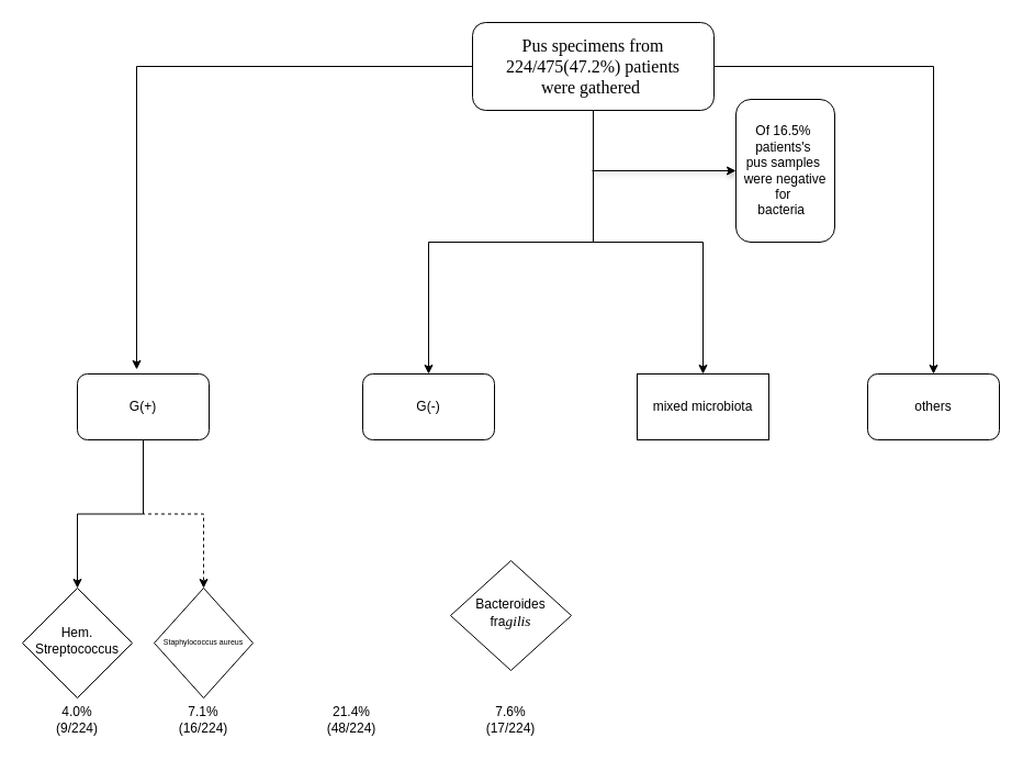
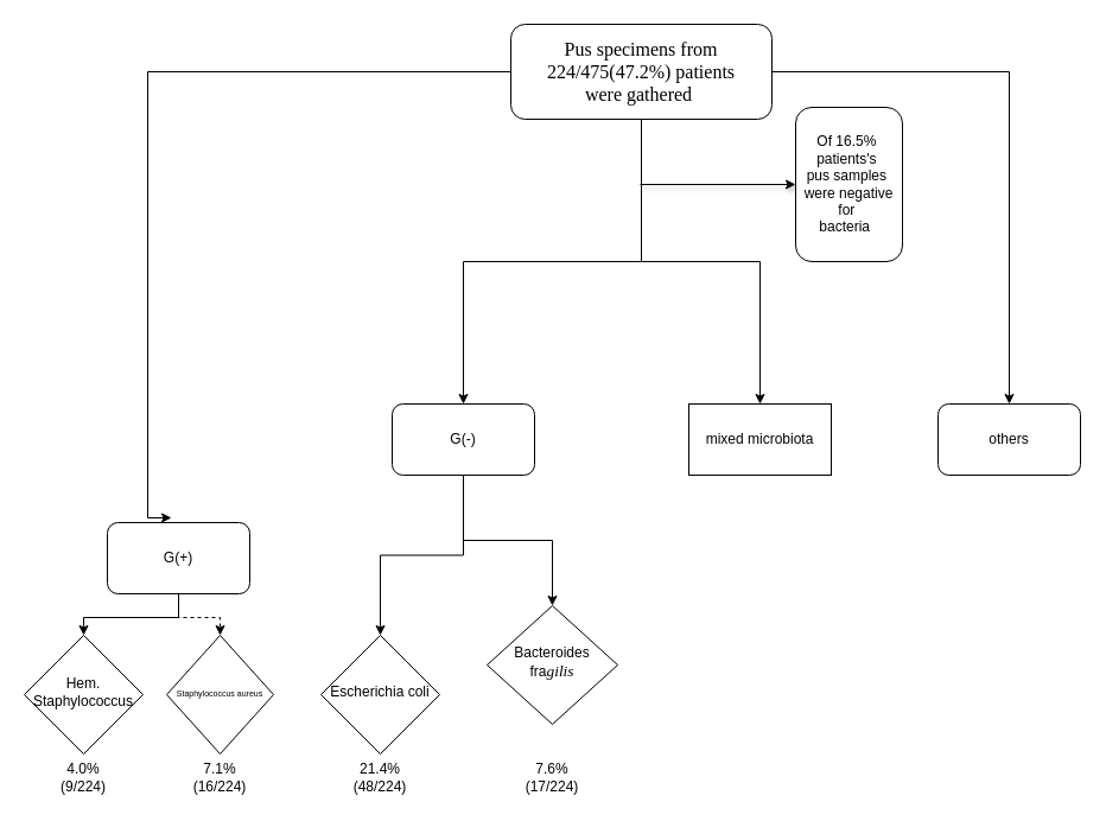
  <mxCell id="0" />
  <mxCell id="1" parent="0" />
  <mxCell id="2" style="edgeStyle=orthogonalEdgeStyle;rounded=0;orthogonalLoop=1;jettySize=auto;html=1;exitX=0;exitY=0.5;exitDx=0;exitDy=0;entryX=0.55;entryY=-0.067;entryDx=0;entryDy=0;entryPerimeter=0;" parent="1" source="6" target="10" edge="1"><mxGeometry relative="1" as="geometry"><mxPoint x="50" y="630" as="targetPoint" /><mxPoint x="400.059" y="100" as="sourcePoint" /><Array as="points"><mxPoint x="124" y="60" /></Array></mxGeometry></mxCell>
  <mxCell id="3" style="edgeStyle=orthogonalEdgeStyle;rounded=0;orthogonalLoop=1;jettySize=auto;html=1;entryX=0.5;entryY=0;entryDx=0;entryDy=0;" parent="1" source="6" target="15" edge="1"><mxGeometry relative="1" as="geometry" /></mxCell>
  <mxCell id="4" style="edgeStyle=orthogonalEdgeStyle;rounded=0;orthogonalLoop=1;jettySize=auto;html=1;entryX=0.5;entryY=0;entryDx=0;entryDy=0;" edge="1" parent="1" source="6" target="13"><mxGeometry relative="1" as="geometry" /></mxCell>
  <mxCell id="5" style="edgeStyle=orthogonalEdgeStyle;rounded=0;orthogonalLoop=1;jettySize=auto;html=1;entryX=0.5;entryY=0;entryDx=0;entryDy=0;" edge="1" parent="1" source="6" target="14"><mxGeometry relative="1" as="geometry" /></mxCell>
  <mxCell id="6" value="&lt;font style=&quot;font-size: 16px;&quot; face=&quot;Times New Roman&quot;&gt;Pus specimens from&lt;br&gt;224/475(47.2%) patients&lt;br&gt;were gathered&amp;nbsp;&lt;/font&gt;" style="rounded=1;whiteSpace=wrap;html=1;fontSize=12;glass=0;strokeWidth=1;shadow=0;" parent="1" vertex="1"><mxGeometry x="430" y="20" width="220" height="80" as="geometry" /></mxCell>
  <mxCell id="7" style="rounded=0;orthogonalLoop=1;jettySize=auto;html=1;shadow=1;" parent="1" source="21" edge="1"><mxGeometry relative="1" as="geometry"><mxPoint x="710" y="160" as="targetPoint" /><mxPoint x="540" y="160" as="sourcePoint" /></mxGeometry></mxCell>
  <mxCell id="8" style="edgeStyle=orthogonalEdgeStyle;rounded=0;orthogonalLoop=1;jettySize=auto;html=1;entryX=0.5;entryY=0;entryDx=0;entryDy=0;" edge="1" parent="1" source="10" target="16"><mxGeometry relative="1" as="geometry" /></mxCell>
  <mxCell id="9" style="edgeStyle=orthogonalEdgeStyle;rounded=0;orthogonalLoop=1;jettySize=auto;html=1;entryX=0.5;entryY=0;entryDx=0;entryDy=0;dashed=1;" edge="1" parent="1" source="10" target="17"><mxGeometry relative="1" as="geometry" /></mxCell>
- <mxCell id="10" value="G(+)" style="rounded=1;whiteSpace=wrap;html=1;flipH=1;" parent="1" vertex="1"><mxGeometry x="70" y="340" width="120" height="60" as="geometry" /></mxCell>
+ <mxCell id="10" value="G(+)" style="rounded=1;whiteSpace=wrap;html=1;flipH=1;" parent="1" vertex="1"><mxGeometry x="90" y="440" width="120" height="60" as="geometry" /></mxCell>
+ <mxCell id="11" style="edgeStyle=orthogonalEdgeStyle;rounded=0;orthogonalLoop=1;jettySize=auto;html=1;entryX=0.5;entryY=0;entryDx=0;entryDy=0;" edge="1" parent="1" source="13" target="18"><mxGeometry relative="1" as="geometry" /></mxCell>
+ <mxCell id="12" style="edgeStyle=orthogonalEdgeStyle;rounded=0;orthogonalLoop=1;jettySize=auto;html=1;entryX=0.5;entryY=0;entryDx=0;entryDy=0;" edge="1" parent="1" source="13" target="19"><mxGeometry relative="1" as="geometry" /></mxCell>
  <mxCell id="13" value="G(-)" style="rounded=1;whiteSpace=wrap;html=1;flipH=1;" parent="1" vertex="1"><mxGeometry x="330" y="340" width="120" height="60" as="geometry" /></mxCell>
  <mxCell id="14" value="mixed microbiota" style="whiteSpace=wrap;html=1;flipH=1;rounded=0;" parent="1" vertex="1"><mxGeometry x="580" y="340" width="120" height="60" as="geometry" /></mxCell>
  <mxCell id="15" value="others" style="rounded=1;whiteSpace=wrap;html=1;flipH=1;" parent="1" vertex="1"><mxGeometry x="790" y="340" width="120" height="60" as="geometry" /></mxCell>
- <mxCell id="16" value="Hem. Streptococcus" style="rhombus;whiteSpace=wrap;html=1;shadow=0;fontFamily=Helvetica;fontSize=12;align=center;strokeWidth=1;spacing=6;spacingTop=-4;flipV=1;" parent="1" vertex="1"><mxGeometry x="20" y="535" width="100" height="100" as="geometry" /></mxCell>
+ <mxCell id="16" value="Hem. Staphylococcus" style="rhombus;whiteSpace=wrap;html=1;shadow=0;fontFamily=Helvetica;fontSize=12;align=center;strokeWidth=1;spacing=6;spacingTop=-4;flipV=1;" parent="1" vertex="1"><mxGeometry x="20" y="535" width="100" height="100" as="geometry" /></mxCell>
  <mxCell id="17" value="&lt;div&gt;&lt;font style=&quot;font-size: 7px;&quot;&gt;Staphylococcus aureus&lt;/font&gt;&lt;/div&gt;" style="rhombus;whiteSpace=wrap;html=1;shadow=0;fontFamily=Helvetica;fontSize=12;align=center;strokeWidth=1;spacing=6;spacingTop=-4;flipV=1;" parent="1" vertex="1"><mxGeometry x="140" y="535" width="90" height="100" as="geometry" /></mxCell>
+ <mxCell id="18" value="Escherichia coli" style="rhombus;whiteSpace=wrap;html=1;shadow=0;fontFamily=Helvetica;fontSize=12;align=center;strokeWidth=1;spacing=6;spacingTop=-4;flipV=1;" parent="1" vertex="1"><mxGeometry x="270" y="535" width="100" height="100" as="geometry" /></mxCell>
  <mxCell id="19" value="&lt;div&gt;Bacteroides fra&lt;span style=&quot;background-color: initial; font-size: 10pt; font-family: STIX-Italic; font-style: italic;&quot;&gt;gilis&lt;/span&gt;&lt;/div&gt;" style="rhombus;whiteSpace=wrap;html=1;shadow=0;fontFamily=Helvetica;fontSize=12;align=center;strokeWidth=1;spacing=6;spacingTop=-4;flipV=1;" parent="1" vertex="1"><mxGeometry x="410" y="510" width="110" height="100" as="geometry" /></mxCell>
  <mxCell id="20" value="" style="rounded=0;orthogonalLoop=1;jettySize=auto;html=1;shadow=1;entryX=0;entryY=0.5;entryDx=0;entryDy=0;" parent="1" target="21" edge="1"><mxGeometry relative="1" as="geometry"><mxPoint x="710" y="160" as="targetPoint" /><mxPoint x="539" y="155" as="sourcePoint" /></mxGeometry></mxCell>
  <mxCell id="21" value="Of 16.5%&amp;nbsp; patients's&amp;nbsp;&lt;br&gt;pus samples&amp;nbsp;&lt;br&gt;were negative for&amp;nbsp;&lt;br&gt;bacteria&amp;nbsp;&amp;nbsp;" style="rounded=1;whiteSpace=wrap;html=1;" parent="1" vertex="1"><mxGeometry x="670" y="90" width="90" height="130" as="geometry" /></mxCell>
  <mxCell id="22" value="4.0%(9/224)" style="text;html=1;strokeColor=none;fillColor=none;align=center;verticalAlign=middle;whiteSpace=wrap;rounded=0;" vertex="1" parent="1"><mxGeometry x="40" y="640" width="60" height="30" as="geometry" /></mxCell>
  <mxCell id="23" value="7.1%(16/224)" style="text;html=1;strokeColor=none;fillColor=none;align=center;verticalAlign=middle;whiteSpace=wrap;rounded=0;" vertex="1" parent="1"><mxGeometry x="155" y="640" width="60" height="30" as="geometry" /></mxCell>
  <mxCell id="24" value="21.4%(48/224)" style="text;html=1;strokeColor=none;fillColor=none;align=center;verticalAlign=middle;whiteSpace=wrap;rounded=0;" vertex="1" parent="1"><mxGeometry x="290" y="640" width="60" height="30" as="geometry" /></mxCell>
  <mxCell id="25" value="7.6%(17/224)" style="text;html=1;strokeColor=none;fillColor=none;align=center;verticalAlign=middle;whiteSpace=wrap;rounded=0;" vertex="1" parent="1"><mxGeometry x="435" y="640" width="60" height="30" as="geometry" /></mxCell>
